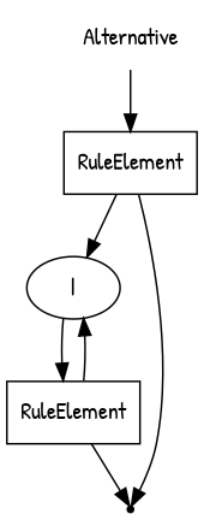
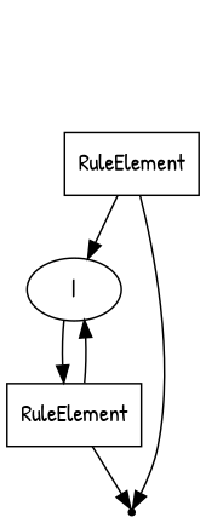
  digraph {
    fontname="Patrick Hand"
    node [shape=box fontname="Patrick Hand"]
    edge [fontname="Patrick Hand"]
-   n1 [label=Alternative shape=plaintext]
    n2 [label=RuleElement]
    n3 [label="|" shape=oval]
    end [shape=point]
    n5 [label=RuleElement]
-   n1 -> n2
    n2 -> n3
    n2 -> end
    n3 -> n5
    n5 -> n3
    n5 -> end
  }
